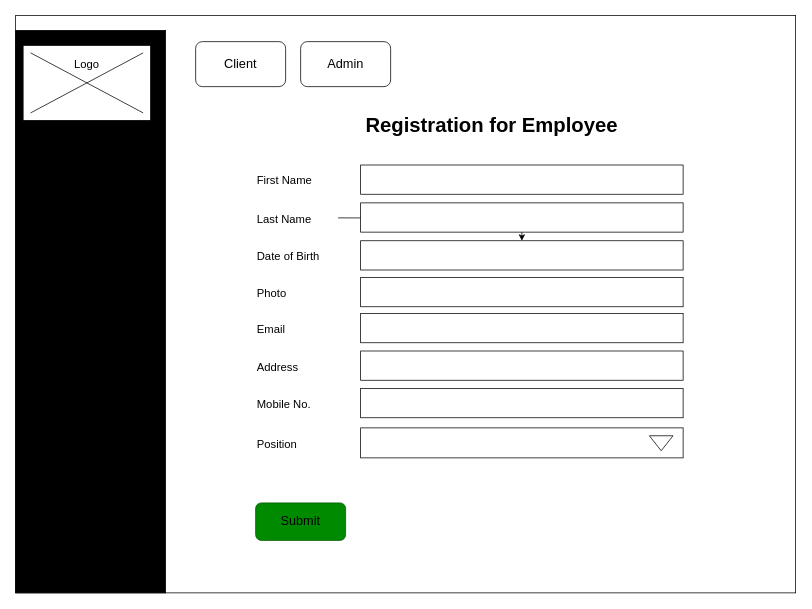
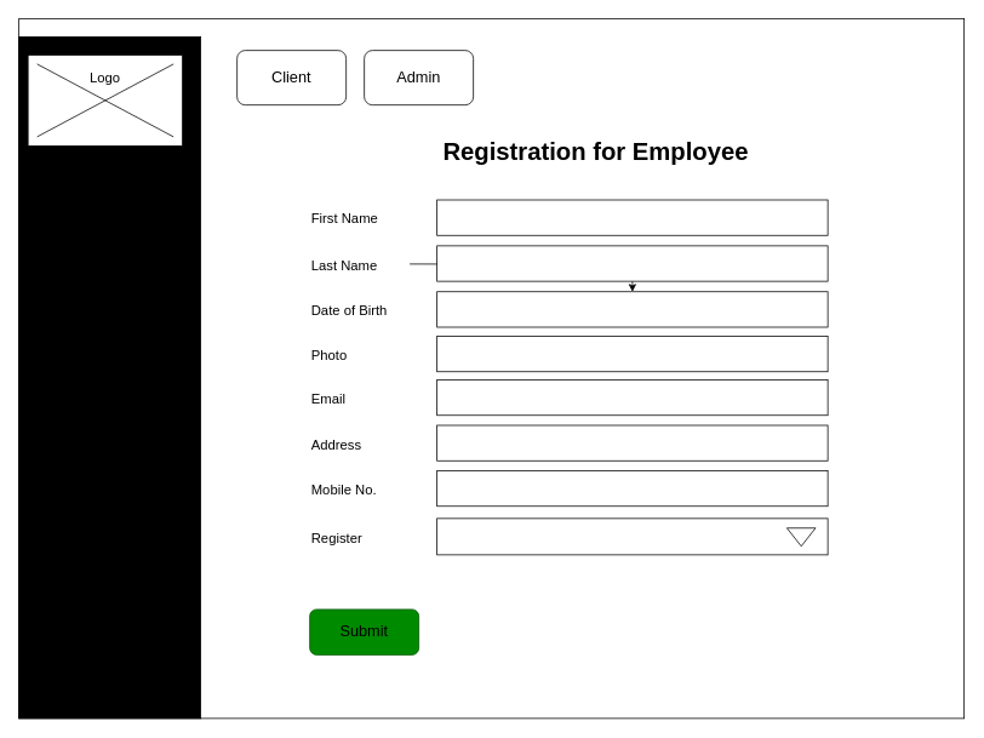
  <mxCell id="0" />
  <mxCell id="1" parent="0" />
  <mxCell id="2" value="" style="rounded=0;whiteSpace=wrap;html=1;fillColor=light-dark(#FFFFFF,#FFFFFF);movable=0;resizable=0;rotatable=0;deletable=0;editable=0;locked=1;connectable=0;" vertex="1" parent="1"><mxGeometry x="20" y="20" width="1040" height="770" as="geometry" /></mxCell>
  <mxCell id="3" value="" style="rounded=0;whiteSpace=wrap;html=1;fillColor=light-dark(#000000,#D5FFB7);" vertex="1" parent="1"><mxGeometry x="20" y="40" width="200" height="750" as="geometry" /></mxCell>
  <mxCell id="4" value="" style="rounded=0;whiteSpace=wrap;html=1;fillColor=light-dark(#FFFFFF,#FFFFFF);" vertex="1" parent="1"><mxGeometry x="30" y="60" width="170" height="100" as="geometry" /></mxCell>
  <mxCell id="5" value="" style="shape=umlDestroy;whiteSpace=wrap;html=1;strokeWidth=1;targetShapes=umlLifeline;fillColor=default;strokeColor=light-dark(#000000,#000000);" vertex="1" parent="1"><mxGeometry x="40" y="70" width="150" height="80" as="geometry" /></mxCell>
  <mxCell id="6" value="Logo" style="text;html=1;align=center;verticalAlign=middle;whiteSpace=wrap;rounded=0;fontColor=light-dark(#000000,#000000);fontSize=15;" vertex="1" parent="1"><mxGeometry x="85" y="70" width="60" height="30" as="geometry" /></mxCell>
  <mxCell id="7" value="" style="edgeStyle=orthogonalEdgeStyle;rounded=0;orthogonalLoop=1;jettySize=auto;html=1;dashed=1;" edge="1" parent="1" source="28" target="12"><mxGeometry relative="1" as="geometry" /></mxCell>
  <mxCell id="8" value="&lt;b&gt;Home&lt;/b&gt;" style="text;html=1;align=left;verticalAlign=middle;whiteSpace=wrap;rounded=0;fontColor=light-dark(#000000,#000000);fontSize=17;" vertex="1" parent="1"><mxGeometry x="31" y="189.5" width="80" height="30" as="geometry" /></mxCell>
  <mxCell id="9" value="&lt;b&gt;Service&lt;/b&gt;" style="text;html=1;align=left;verticalAlign=middle;whiteSpace=wrap;rounded=0;fontColor=light-dark(#000000,#000000);fontSize=17;" vertex="1" parent="1"><mxGeometry x="34" y="254" width="80" height="30" as="geometry" /></mxCell>
  <mxCell id="10" value="&lt;b&gt;Therapists&lt;/b&gt;" style="text;html=1;align=left;verticalAlign=middle;whiteSpace=wrap;rounded=0;fontColor=light-dark(#000000,#000000);fontSize=17;" vertex="1" parent="1"><mxGeometry x="31" y="344" width="119" height="30" as="geometry" /></mxCell>
  <mxCell id="11" value="&lt;b&gt;About Therapy&lt;/b&gt;" style="text;html=1;align=left;verticalAlign=middle;whiteSpace=wrap;rounded=0;fontColor=light-dark(#000000,#000000);fontSize=17;" vertex="1" parent="1"><mxGeometry x="51" y="284" width="169" height="30" as="geometry" /></mxCell>
  <mxCell id="12" value="&lt;b&gt;Yoga &amp;amp; Meditation&lt;/b&gt;" style="text;html=1;align=left;verticalAlign=middle;whiteSpace=wrap;rounded=0;fontColor=light-dark(#000000,#000000);fontSize=17;" vertex="1" parent="1"><mxGeometry x="51" y="314" width="159" height="30" as="geometry" /></mxCell>
  <mxCell id="13" value="&lt;b&gt;Contact Us&lt;/b&gt;" style="text;html=1;align=left;verticalAlign=middle;whiteSpace=wrap;rounded=0;fontColor=light-dark(#000000,#000000);fontSize=17;" vertex="1" parent="1"><mxGeometry x="31" y="420" width="120" height="30" as="geometry" /></mxCell>
  <mxCell id="14" value="" style="rounded=1;whiteSpace=wrap;html=1;fillColor=light-dark(#FFFFFF,#008800);" vertex="1" parent="1"><mxGeometry x="260" y="55" width="120" height="60" as="geometry" /></mxCell>
  <mxCell id="15" value="" style="rounded=1;whiteSpace=wrap;html=1;fillColor=light-dark(#FFFFFF,#008800);" vertex="1" parent="1"><mxGeometry x="400" y="55" width="120" height="60" as="geometry" /></mxCell>
  <mxCell id="16" value="Client" style="text;html=1;align=center;verticalAlign=middle;whiteSpace=wrap;rounded=0;fontSize=17;" vertex="1" parent="1"><mxGeometry x="290" y="70" width="60" height="30" as="geometry" /></mxCell>
  <mxCell id="17" value="Admin" style="text;html=1;align=center;verticalAlign=middle;whiteSpace=wrap;rounded=0;fontSize=17;" vertex="1" parent="1"><mxGeometry x="430" y="70" width="60" height="30" as="geometry" /></mxCell>
  <mxCell id="18" value="Registration for Employee" style="text;html=1;align=center;verticalAlign=middle;whiteSpace=wrap;rounded=0;fontColor=light-dark(#000000,#000000);fontSize=27;fontStyle=1" vertex="1" parent="1"><mxGeometry x="450" y="152" width="410" height="30" as="geometry" /></mxCell>
  <mxCell id="19" value="" style="edgeStyle=orthogonalEdgeStyle;rounded=0;orthogonalLoop=1;jettySize=auto;html=1;" edge="1" parent="1" target="22"><mxGeometry relative="1" as="geometry"><mxPoint x="450" y="290" as="sourcePoint" /></mxGeometry></mxCell>
  <mxCell id="20" value="" style="rounded=0;whiteSpace=wrap;html=1;strokeColor=light-dark(#000000,#000000);fillColor=light-dark(#FFFFFF,#FFFFFF);" vertex="1" parent="1"><mxGeometry x="480" y="219.5" width="430" height="39" as="geometry" /></mxCell>
  <mxCell id="21" value="" style="rounded=0;whiteSpace=wrap;html=1;strokeColor=light-dark(#000000,#000000);fillColor=light-dark(#FFFFFF,#FFFFFF);" vertex="1" parent="1"><mxGeometry x="480" y="270" width="430" height="39" as="geometry" /></mxCell>
  <mxCell id="22" value="" style="rounded=0;whiteSpace=wrap;html=1;strokeColor=light-dark(#000000,#000000);fillColor=light-dark(#FFFFFF,#FFFFFF);" vertex="1" parent="1"><mxGeometry x="480" y="320.5" width="430" height="39" as="geometry" /></mxCell>
  <mxCell id="23" value="" style="rounded=0;whiteSpace=wrap;html=1;strokeColor=light-dark(#000000,#000000);fillColor=light-dark(#FFFFFF,#FFFFFF);" vertex="1" parent="1"><mxGeometry x="480" y="369.5" width="430" height="39" as="geometry" /></mxCell>
  <mxCell id="24" value="" style="rounded=0;whiteSpace=wrap;html=1;strokeColor=light-dark(#000000,#000000);fillColor=light-dark(#FFFFFF,#FFFFFF);" vertex="1" parent="1"><mxGeometry x="480" y="467.5" width="430" height="39" as="geometry" /></mxCell>
  <mxCell id="25" value="" style="rounded=0;whiteSpace=wrap;html=1;strokeColor=light-dark(#000000,#000000);fillColor=light-dark(#FFFFFF,#FFFFFF);" vertex="1" parent="1"><mxGeometry x="480" y="417.5" width="430" height="39" as="geometry" /></mxCell>
  <mxCell id="26" value="" style="rounded=0;whiteSpace=wrap;html=1;strokeColor=light-dark(#000000,#000000);fillColor=light-dark(#FFFFFF,#FFFFFF);" vertex="1" parent="1"><mxGeometry x="480" y="517.5" width="430" height="39" as="geometry" /></mxCell>
  <mxCell id="27" value="" style="edgeStyle=orthogonalEdgeStyle;rounded=0;orthogonalLoop=1;jettySize=auto;html=1;" edge="1" parent="1" source="8" target="28"><mxGeometry relative="1" as="geometry"><mxPoint x="71" y="220" as="sourcePoint" /><mxPoint x="91" y="314" as="targetPoint" /></mxGeometry></mxCell>
  <mxCell id="28" value="&lt;b&gt;About&lt;/b&gt;" style="text;html=1;align=left;verticalAlign=middle;whiteSpace=wrap;rounded=0;fontColor=light-dark(#000000,#000000);fontSize=17;" vertex="1" parent="1"><mxGeometry x="31" y="224" width="80" height="30" as="geometry" /></mxCell>
  <mxCell id="29" value="&lt;b&gt;Register / Login&lt;/b&gt;" style="text;html=1;align=left;verticalAlign=middle;whiteSpace=wrap;rounded=0;fontColor=light-dark(#000000,#000000);fontSize=17;" vertex="1" parent="1"><mxGeometry x="31" y="458.5" width="189" height="30" as="geometry" /></mxCell>
  <mxCell id="30" value="&lt;b&gt;Knowledge Center&lt;/b&gt;" style="text;html=1;align=left;verticalAlign=middle;whiteSpace=wrap;rounded=0;fontColor=light-dark(#000000,#000000);fontSize=17;" vertex="1" parent="1"><mxGeometry x="32" y="383.5" width="178" height="30" as="geometry" /></mxCell>
  <mxCell id="31" value="" style="rounded=0;whiteSpace=wrap;html=1;strokeColor=light-dark(#000000,#000000);fillColor=light-dark(#FFFFFF,#FFFFFF);" vertex="1" parent="1"><mxGeometry x="480" y="570" width="430" height="40" as="geometry" /></mxCell>
  <mxCell id="32" value="" style="triangle;whiteSpace=wrap;html=1;direction=south;" vertex="1" parent="1"><mxGeometry x="865" y="580.5" width="31.5" height="20" as="geometry" /></mxCell>
  <mxCell id="33" value="&lt;b&gt;Client Dashboard&lt;/b&gt;" style="text;html=1;align=left;verticalAlign=middle;whiteSpace=wrap;rounded=0;fontColor=light-dark(#000000,#000000);fontSize=17;" vertex="1" parent="1"><mxGeometry x="31" y="496.5" width="166" height="30" as="geometry" /></mxCell>
  <mxCell id="34" value="&lt;b&gt;Therapist Dashboard&lt;/b&gt;" style="text;html=1;align=left;verticalAlign=middle;whiteSpace=wrap;rounded=0;fontColor=light-dark(#000000,#000000);fontSize=17;" vertex="1" parent="1"><mxGeometry x="31" y="537.5" width="199" height="30" as="geometry" /></mxCell>
  <mxCell id="35" value="&lt;b&gt;Admin Dashboard&lt;/b&gt;" style="text;html=1;align=left;verticalAlign=middle;whiteSpace=wrap;rounded=0;fontColor=light-dark(#000000,#000000);fontSize=17;" vertex="1" parent="1"><mxGeometry x="31.5" y="578.5" width="176" height="30" as="geometry" /></mxCell>
  <mxCell id="36" value="" style="rounded=1;whiteSpace=wrap;html=1;fillColor=light-dark(#008A00,#2B6D2B);fontColor=#ffffff;strokeColor=#005700;" vertex="1" parent="1"><mxGeometry x="340" y="670" width="120" height="50" as="geometry" /></mxCell>
  <mxCell id="37" value="Submit" style="text;html=1;align=center;verticalAlign=middle;whiteSpace=wrap;rounded=0;fontSize=17;" vertex="1" parent="1"><mxGeometry x="370" y="680" width="60" height="30" as="geometry" /></mxCell>
  <mxCell id="38" value="First Name" style="text;html=1;align=left;verticalAlign=middle;whiteSpace=wrap;rounded=0;fontColor=light-dark(#000000,#000000);fontSize=15;" vertex="1" parent="1"><mxGeometry x="340" y="224" width="110" height="30" as="geometry" /></mxCell>
  <mxCell id="39" value="Last Name" style="text;html=1;align=left;verticalAlign=middle;whiteSpace=wrap;rounded=0;fontColor=light-dark(#000000,#000000);fontSize=15;" vertex="1" parent="1"><mxGeometry x="340" y="275.75" width="110" height="30" as="geometry" /></mxCell>
  <mxCell id="40" value="Date of Birth" style="text;html=1;align=left;verticalAlign=middle;whiteSpace=wrap;rounded=0;fontColor=light-dark(#000000,#000000);fontSize=15;" vertex="1" parent="1"><mxGeometry x="340" y="325.75" width="110" height="30" as="geometry" /></mxCell>
  <mxCell id="41" value="Photo" style="text;html=1;align=left;verticalAlign=middle;whiteSpace=wrap;rounded=0;fontColor=light-dark(#000000,#000000);fontSize=15;" vertex="1" parent="1"><mxGeometry x="340" y="374.75" width="110" height="30" as="geometry" /></mxCell>
  <mxCell id="42" value="Email" style="text;html=1;align=left;verticalAlign=middle;whiteSpace=wrap;rounded=0;fontColor=light-dark(#000000,#000000);fontSize=15;" vertex="1" parent="1"><mxGeometry x="340" y="422.75" width="110" height="30" as="geometry" /></mxCell>
  <mxCell id="43" value="Address" style="text;html=1;align=left;verticalAlign=middle;whiteSpace=wrap;rounded=0;fontColor=light-dark(#000000,#000000);fontSize=15;" vertex="1" parent="1"><mxGeometry x="340" y="472.75" width="110" height="30" as="geometry" /></mxCell>
  <mxCell id="44" value="Mobile No." style="text;html=1;align=left;verticalAlign=middle;whiteSpace=wrap;rounded=0;fontColor=light-dark(#000000,#000000);fontSize=15;" vertex="1" parent="1"><mxGeometry x="340" y="522.75" width="110" height="30" as="geometry" /></mxCell>
- <mxCell id="45" value="Position" style="text;html=1;align=left;verticalAlign=middle;whiteSpace=wrap;rounded=0;fontColor=light-dark(#000000,#000000);fontSize=15;" vertex="1" parent="1"><mxGeometry x="340" y="576.25" width="110" height="30" as="geometry" /></mxCell>
+ <mxCell id="45" value="Register" style="text;html=1;align=left;verticalAlign=middle;whiteSpace=wrap;rounded=0;fontColor=light-dark(#000000,#000000);fontSize=15;" vertex="1" parent="1"><mxGeometry x="340" y="576.25" width="110" height="30" as="geometry" /></mxCell>
